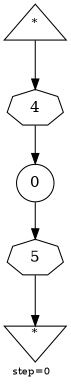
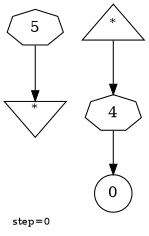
  digraph {
    fontsize=10
    label="step=0"
    labeljust=left
    labelloc=bottom
    node [color=black labelfontcolor=black peripheries=1 shape=septagon]
    edge [color=black]
    n1 [label=<<SUP>*</SUP>> shape=invtriangle]
    n2 [label=<0> shape=circle]
    n3 [label=<5> labelfontcolor=""]
    n4 [label=<<SUP>*</SUP>> shape=triangle]
    n5 [label=4 labelfontcolor=""]
-   n2 -> n3
    n3 -> n1
    n4 -> n5
    n5 -> n2
  }
